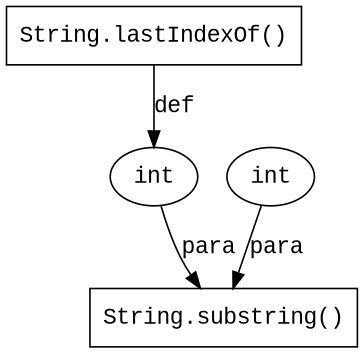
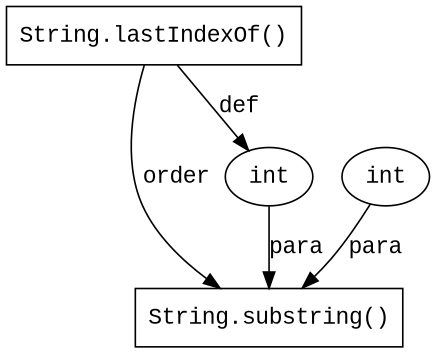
  digraph {
    fontname="Liberation Mono"
    node [shape=box fontname="Liberation Mono"]
    edge [fontname="Liberation Mono"]
    n1 [label="String.substring()"]
    n2 [label=int shape=ellipse]
    n3 [label="String.lastIndexOf()"]
    n4 [label=int shape=ellipse]
    n2 -> n1 [label=para]
+   n3 -> n1 [label=order]
    n3 -> n2 [label=def]
    n4 -> n1 [label=para]
  }
